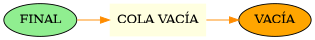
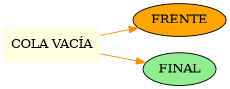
  digraph {
    rankdir=LR
    node [shape=ellipse style=filled]
    edge [color=darkorange]
-   n1 [fillcolor=orange label="VACÍA"]
+   n1 [fillcolor=orange label=FRENTE]
    n2 [fillcolor=lightyellow label="COLA VACÍA" shape=plaintext]
    n3 [fillcolor=lightgreen label=FINAL]
    n2 -> n1
-   n3 -> n2
+   n2 -> n3
  }
